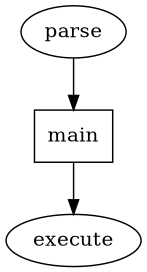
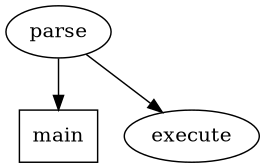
  digraph {
    main [shape=box]
    parse
    execute
    parse -> main [weight=8]
-   main -> execute
+   parse -> execute
  }
